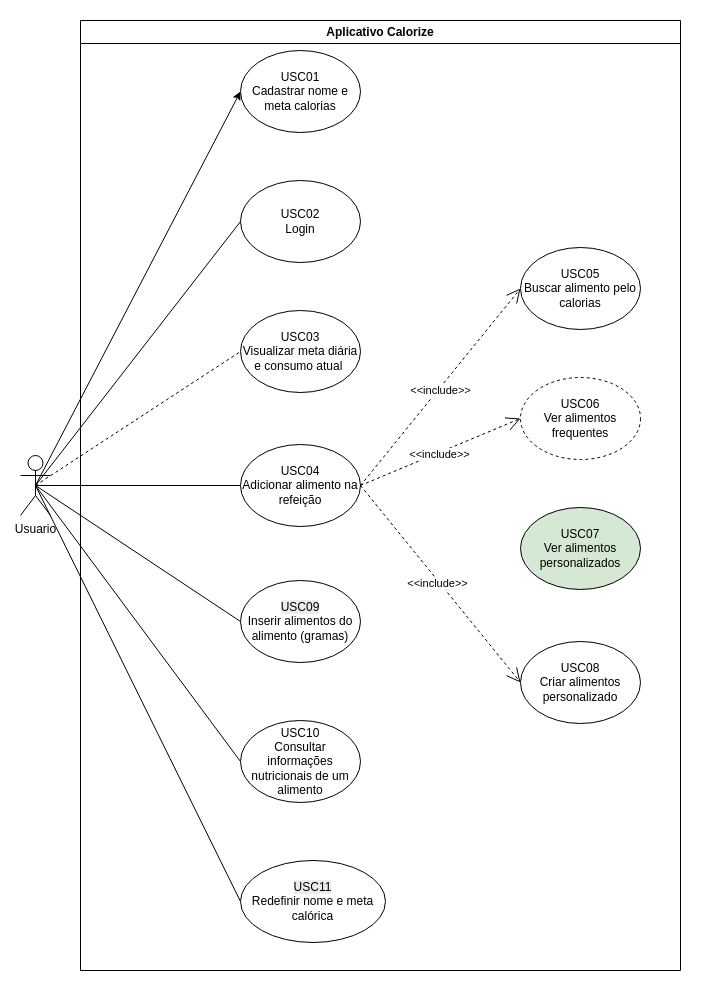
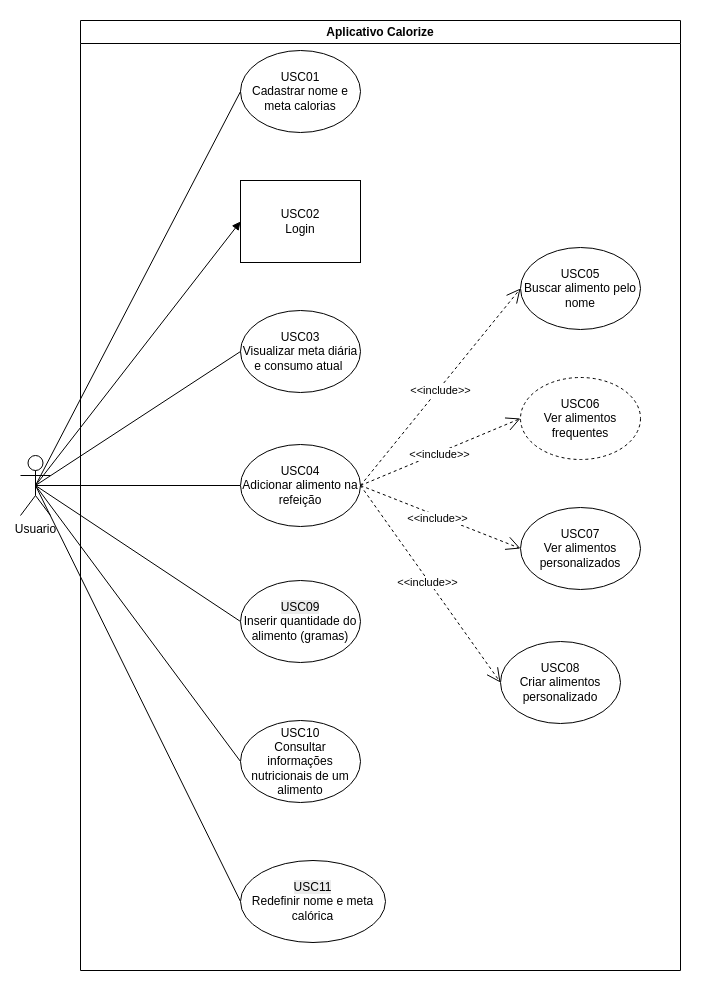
  <mxCell id="0" />
  <mxCell id="1" parent="0" />
  <mxCell id="2" value="Usuario" style="shape=umlActor;verticalLabelPosition=bottom;verticalAlign=top;html=1;outlineConnect=0;" vertex="1" parent="1"><mxGeometry x="20" y="455" width="30" height="60" as="geometry" /></mxCell>
  <mxCell id="3" value="USC01&lt;div&gt;Cadastrar nome e meta calorias&lt;/div&gt;" style="ellipse;whiteSpace=wrap;html=1;" vertex="1" parent="1"><mxGeometry x="240" y="50" width="120" height="82" as="geometry" /></mxCell>
- <mxCell id="4" value="USC02&lt;div&gt;Login&lt;/div&gt;" style="ellipse;whiteSpace=wrap;html=1;" vertex="1" parent="1"><mxGeometry x="240" y="180" width="120" height="82" as="geometry" /></mxCell>
+ <mxCell id="4" value="USC02&lt;div&gt;Login&lt;/div&gt;" style="whiteSpace=wrap;html=1;rounded=0;" vertex="1" parent="1"><mxGeometry x="240" y="180" width="120" height="82" as="geometry" /></mxCell>
  <mxCell id="5" value="USC03&lt;div&gt;Visualizar meta diária e consumo atual&amp;nbsp;&lt;/div&gt;" style="ellipse;whiteSpace=wrap;html=1;" vertex="1" parent="1"><mxGeometry x="240" y="310" width="120" height="82" as="geometry" /></mxCell>
- <mxCell id="6" value="" style="endArrow=classic;html=1;rounded=0;exitX=0.5;exitY=0.5;exitDx=0;exitDy=0;entryX=0;entryY=0.5;entryDx=0;entryDy=0;exitPerimeter=0;" edge="1" parent="1" source="2" target="3"><mxGeometry width="50" height="50" relative="1" as="geometry"><mxPoint x="210" y="489" as="sourcePoint" /><mxPoint x="310" y="-48" as="targetPoint" /></mxGeometry></mxCell>
- <mxCell id="7" value="" style="endArrow=none;html=1;rounded=0;entryX=0;entryY=0.5;entryDx=0;entryDy=0;exitX=0.5;exitY=0.5;exitDx=0;exitDy=0;exitPerimeter=0;" edge="1" parent="1" source="2" target="4"><mxGeometry width="50" height="50" relative="1" as="geometry"><mxPoint x="210" y="489" as="sourcePoint" /><mxPoint x="360" y="-138" as="targetPoint" /></mxGeometry></mxCell>
- <mxCell id="8" value="" style="endArrow=none;html=1;rounded=0;exitX=0.5;exitY=0.5;exitDx=0;exitDy=0;entryX=0;entryY=0.5;entryDx=0;entryDy=0;exitPerimeter=0;dashed=1;" edge="1" parent="1" source="2" target="5"><mxGeometry width="50" height="50" relative="1" as="geometry"><mxPoint x="210" y="489" as="sourcePoint" /><mxPoint x="370" y="-128" as="targetPoint" /></mxGeometry></mxCell>
+ <mxCell id="6" value="" style="endArrow=none;html=1;rounded=0;exitX=0.5;exitY=0.5;exitDx=0;exitDy=0;entryX=0;entryY=0.5;entryDx=0;entryDy=0;exitPerimeter=0;" edge="1" parent="1" source="2" target="3"><mxGeometry width="50" height="50" relative="1" as="geometry"><mxPoint x="210" y="489" as="sourcePoint" /><mxPoint x="310" y="-48" as="targetPoint" /></mxGeometry></mxCell>
+ <mxCell id="7" value="" style="endArrow=block;html=1;rounded=0;entryX=0;entryY=0.5;entryDx=0;entryDy=0;exitX=0.5;exitY=0.5;exitDx=0;exitDy=0;exitPerimeter=0;" edge="1" parent="1" source="2" target="4"><mxGeometry width="50" height="50" relative="1" as="geometry"><mxPoint x="210" y="489" as="sourcePoint" /><mxPoint x="360" y="-138" as="targetPoint" /></mxGeometry></mxCell>
+ <mxCell id="8" value="" style="endArrow=none;html=1;rounded=0;exitX=0.5;exitY=0.5;exitDx=0;exitDy=0;entryX=0;entryY=0.5;entryDx=0;entryDy=0;exitPerimeter=0;" edge="1" parent="1" source="2" target="5"><mxGeometry width="50" height="50" relative="1" as="geometry"><mxPoint x="210" y="489" as="sourcePoint" /><mxPoint x="370" y="-128" as="targetPoint" /></mxGeometry></mxCell>
  <mxCell id="9" value="" style="endArrow=none;html=1;rounded=0;exitX=0.5;exitY=0.5;exitDx=0;exitDy=0;exitPerimeter=0;entryX=0;entryY=0.5;entryDx=0;entryDy=0;" edge="1" parent="1" source="2" target="13"><mxGeometry width="50" height="50" relative="1" as="geometry"><mxPoint x="210" y="489" as="sourcePoint" /><mxPoint x="740" y="500" as="targetPoint" /></mxGeometry></mxCell>
  <mxCell id="10" value="" style="endArrow=none;html=1;rounded=0;exitX=0.5;exitY=0.5;exitDx=0;exitDy=0;entryX=0;entryY=0.5;entryDx=0;entryDy=0;exitPerimeter=0;" edge="1" parent="1" source="2" target="14"><mxGeometry width="50" height="50" relative="1" as="geometry"><mxPoint x="45" y="499" as="sourcePoint" /><mxPoint x="230" y="655" as="targetPoint" /></mxGeometry></mxCell>
  <mxCell id="11" value="" style="endArrow=none;html=1;rounded=0;exitX=0.5;exitY=0.5;exitDx=0;exitDy=0;exitPerimeter=0;entryX=0;entryY=0.5;entryDx=0;entryDy=0;" edge="1" parent="1" source="2" target="15"><mxGeometry width="50" height="50" relative="1" as="geometry"><mxPoint x="50" y="490" as="sourcePoint" /><mxPoint x="230" y="750" as="targetPoint" /></mxGeometry></mxCell>
  <mxCell id="12" value="" style="endArrow=none;html=1;rounded=0;exitX=0.5;exitY=0.5;exitDx=0;exitDy=0;entryX=0;entryY=0.5;entryDx=0;entryDy=0;exitPerimeter=0;" edge="1" parent="1" source="2" target="16"><mxGeometry width="50" height="50" relative="1" as="geometry"><mxPoint x="65" y="519" as="sourcePoint" /><mxPoint x="220" y="880" as="targetPoint" /></mxGeometry></mxCell>
  <mxCell id="13" value="USC04&lt;div&gt;Adicionar alimento na refeição&lt;/div&gt;" style="ellipse;whiteSpace=wrap;html=1;" vertex="1" parent="1"><mxGeometry x="240" y="444" width="120" height="82" as="geometry" /></mxCell>
- <mxCell id="14" value="&lt;span style=&quot;caret-color: rgb(0, 0, 0); color: rgb(0, 0, 0); font-family: Helvetica; font-size: 12px; font-style: normal; font-variant-caps: normal; font-weight: 400; letter-spacing: normal; orphans: auto; text-align: center; text-indent: 0px; text-transform: none; white-space: normal; widows: auto; word-spacing: 0px; -webkit-text-stroke-width: 0px; background-color: rgb(236, 236, 236); text-decoration: none; display: inline !important; float: none;&quot;&gt;USC09&lt;/span&gt;&lt;div style=&quot;caret-color: rgb(0, 0, 0); color: rgb(0, 0, 0); font-family: Helvetica; font-size: 12px; font-style: normal; font-variant-caps: normal; font-weight: 400; letter-spacing: normal; orphans: auto; text-align: center; text-indent: 0px; text-transform: none; white-space: normal; widows: auto; word-spacing: 0px; -webkit-text-stroke-width: 0px; text-decoration: none;&quot;&gt;Inserir alimentos do alimento (gramas)&lt;/div&gt;" style="ellipse;whiteSpace=wrap;html=1;" vertex="1" parent="1"><mxGeometry x="240" y="580" width="120" height="82" as="geometry" /></mxCell>
+ <mxCell id="14" value="&lt;span style=&quot;caret-color: rgb(0, 0, 0); color: rgb(0, 0, 0); font-family: Helvetica; font-size: 12px; font-style: normal; font-variant-caps: normal; font-weight: 400; letter-spacing: normal; orphans: auto; text-align: center; text-indent: 0px; text-transform: none; white-space: normal; widows: auto; word-spacing: 0px; -webkit-text-stroke-width: 0px; background-color: rgb(236, 236, 236); text-decoration: none; display: inline !important; float: none;&quot;&gt;USC09&lt;/span&gt;&lt;div style=&quot;caret-color: rgb(0, 0, 0); color: rgb(0, 0, 0); font-family: Helvetica; font-size: 12px; font-style: normal; font-variant-caps: normal; font-weight: 400; letter-spacing: normal; orphans: auto; text-align: center; text-indent: 0px; text-transform: none; white-space: normal; widows: auto; word-spacing: 0px; -webkit-text-stroke-width: 0px; text-decoration: none;&quot;&gt;Inserir quantidade do alimento (gramas)&lt;/div&gt;" style="ellipse;whiteSpace=wrap;html=1;" vertex="1" parent="1"><mxGeometry x="240" y="580" width="120" height="82" as="geometry" /></mxCell>
  <mxCell id="15" value="USC10&lt;div&gt;Consultar informações nutricionais de um alimento&lt;/div&gt;" style="ellipse;whiteSpace=wrap;html=1;" vertex="1" parent="1"><mxGeometry x="240" y="720" width="120" height="82" as="geometry" /></mxCell>
  <mxCell id="16" value="&lt;span style=&quot;caret-color: rgb(0, 0, 0); color: rgb(0, 0, 0); font-family: Helvetica; font-size: 12px; font-style: normal; font-variant-caps: normal; font-weight: 400; letter-spacing: normal; text-align: center; text-indent: 0px; text-transform: none; white-space: normal; word-spacing: 0px; -webkit-text-stroke-width: 0px; background-color: rgb(236, 236, 236); text-decoration: none; float: none; display: inline !important;&quot;&gt;USC11&lt;/span&gt;&lt;div style=&quot;caret-color: rgb(0, 0, 0); color: rgb(0, 0, 0); font-family: Helvetica; font-size: 12px; font-style: normal; font-variant-caps: normal; font-weight: 400; letter-spacing: normal; text-align: center; text-indent: 0px; text-transform: none; white-space: normal; word-spacing: 0px; -webkit-text-stroke-width: 0px; text-decoration: none;&quot;&gt;Redefinir nome e meta calórica&lt;/div&gt;" style="ellipse;whiteSpace=wrap;html=1;" vertex="1" parent="1"><mxGeometry x="240" y="860" width="145" height="82" as="geometry" /></mxCell>
- <mxCell id="17" value="USC05&lt;div&gt;Buscar alimento pelo calorias&lt;/div&gt;" style="ellipse;whiteSpace=wrap;html=1;" vertex="1" parent="1"><mxGeometry x="520" y="247" width="120" height="82" as="geometry" /></mxCell>
+ <mxCell id="17" value="USC05&lt;div&gt;Buscar alimento pelo nome&lt;/div&gt;" style="ellipse;whiteSpace=wrap;html=1;" vertex="1" parent="1"><mxGeometry x="520" y="247" width="120" height="82" as="geometry" /></mxCell>
  <mxCell id="18" value="USC06&lt;div&gt;Ver alimentos frequentes&lt;/div&gt;" style="ellipse;whiteSpace=wrap;html=1;dashed=1;" vertex="1" parent="1"><mxGeometry x="520" y="377" width="120" height="82" as="geometry" /></mxCell>
- <mxCell id="19" value="USC07&lt;div&gt;Ver alimentos personalizados&lt;/div&gt;" style="ellipse;whiteSpace=wrap;html=1;fillColor=#d5e8d4;" vertex="1" parent="1"><mxGeometry x="520" y="507" width="120" height="82" as="geometry" /></mxCell>
- <mxCell id="20" value="USC08&lt;br&gt;&lt;div&gt;&lt;div&gt;Criar alimentos personalizado&lt;/div&gt;&lt;/div&gt;" style="ellipse;whiteSpace=wrap;html=1;" vertex="1" parent="1"><mxGeometry x="520" y="641" width="120" height="82" as="geometry" /></mxCell>
+ <mxCell id="19" value="USC07&lt;div&gt;Ver alimentos personalizados&lt;/div&gt;" style="ellipse;whiteSpace=wrap;html=1;" vertex="1" parent="1"><mxGeometry x="520" y="507" width="120" height="82" as="geometry" /></mxCell>
+ <mxCell id="20" value="USC08&lt;br&gt;&lt;div&gt;&lt;div&gt;Criar alimentos personalizado&lt;/div&gt;&lt;/div&gt;" style="ellipse;whiteSpace=wrap;html=1;" vertex="1" parent="1"><mxGeometry x="500" y="641" width="120" height="82" as="geometry" /></mxCell>
  <mxCell id="21" value="&amp;lt;&amp;lt;include&amp;gt;&amp;gt;" style="endArrow=open;endSize=12;dashed=1;html=1;rounded=0;exitX=1;exitY=0.5;exitDx=0;exitDy=0;entryX=0;entryY=0.5;entryDx=0;entryDy=0;" edge="1" parent="1" source="13" target="17"><mxGeometry x="-0.021" y="-2" width="160" relative="1" as="geometry"><mxPoint x="790" y="480" as="sourcePoint" /><mxPoint x="950" y="480" as="targetPoint" /><mxPoint as="offset" /></mxGeometry></mxCell>
  <mxCell id="22" value="&amp;lt;&amp;lt;include&amp;gt;&amp;gt;" style="endArrow=open;endSize=12;dashed=1;html=1;rounded=0;exitX=1;exitY=0.5;exitDx=0;exitDy=0;entryX=0;entryY=0.5;entryDx=0;entryDy=0;" edge="1" parent="1" source="13" target="18"><mxGeometry x="-0.021" y="-2" width="160" relative="1" as="geometry"><mxPoint x="370" y="495" as="sourcePoint" /><mxPoint x="530" y="298" as="targetPoint" /><mxPoint as="offset" /></mxGeometry></mxCell>
+ <mxCell id="23" value="&amp;lt;&amp;lt;include&amp;gt;&amp;gt;" style="endArrow=open;endSize=12;dashed=1;html=1;rounded=0;exitX=1;exitY=0.5;exitDx=0;exitDy=0;entryX=0;entryY=0.5;entryDx=0;entryDy=0;" edge="1" parent="1" source="13" target="19"><mxGeometry x="-0.021" y="-2" width="160" relative="1" as="geometry"><mxPoint x="370" y="495" as="sourcePoint" /><mxPoint x="530" y="428" as="targetPoint" /><mxPoint as="offset" /></mxGeometry></mxCell>
  <mxCell id="24" value="&amp;lt;&amp;lt;include&amp;gt;&amp;gt;" style="endArrow=open;endSize=12;dashed=1;html=1;rounded=0;exitX=1;exitY=0.5;exitDx=0;exitDy=0;entryX=0;entryY=0.5;entryDx=0;entryDy=0;" edge="1" parent="1" source="13" target="20"><mxGeometry x="-0.021" y="-2" width="160" relative="1" as="geometry"><mxPoint x="380" y="505" as="sourcePoint" /><mxPoint x="540" y="438" as="targetPoint" /><mxPoint as="offset" /></mxGeometry></mxCell>
  <mxCell id="25" value="Aplicativo Calorize" style="swimlane;whiteSpace=wrap;html=1;" vertex="1" parent="1"><mxGeometry x="80" y="20" width="600" height="950" as="geometry" /></mxCell>
